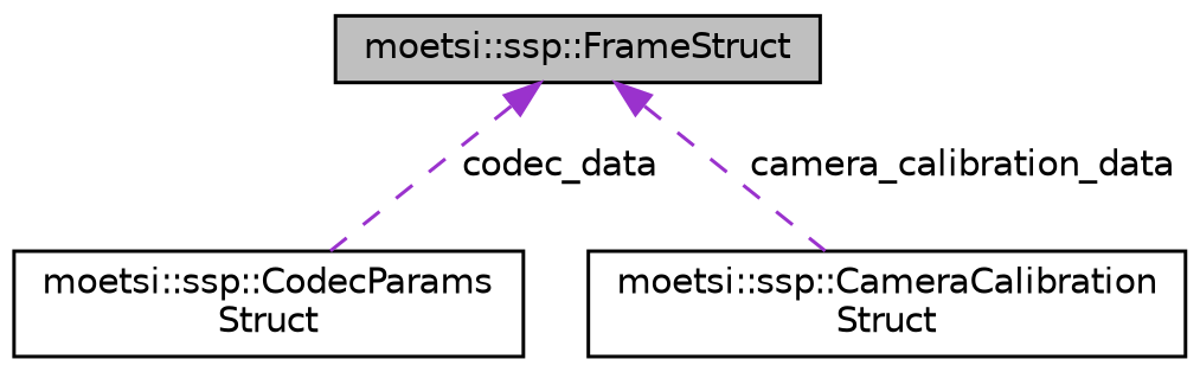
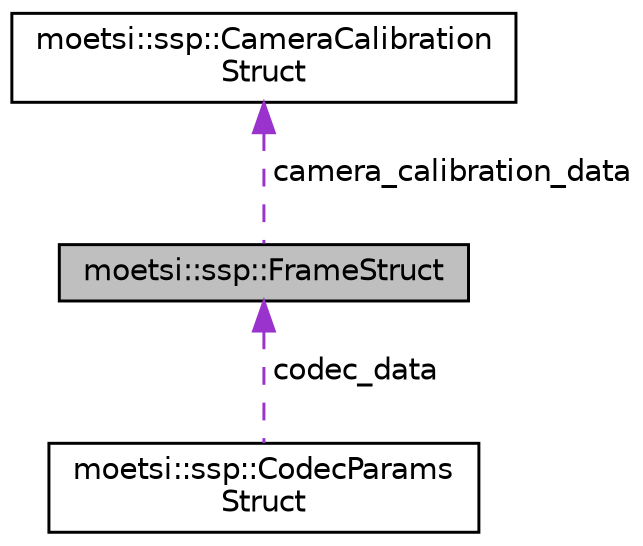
  digraph {
    node [color=black fillcolor=white fontname=Helvetica fontsize=10 shape=record style=filled]
    edge [color=darkorchid3 dir=back fontname=Helvetica fontsize=10 labelfontname=Helvetica labelfontsize=10 style=dashed]
    n1 [fillcolor=grey75 fontcolor=black height=0.2 label="moetsi::ssp::FrameStruct" width=0.4]
    n2 [height=0.2 label="moetsi::ssp::CodecParams\lStruct" width=0.4]
    n3 [height=0.2 label="moetsi::ssp::CameraCalibration\lStruct" width=0.4]
    n1 -> n2 [label=" codec_data"]
-   n1 -> n3 [label=" camera_calibration_data"]
+   n3 -> n1 [label=" camera_calibration_data"]
  }
